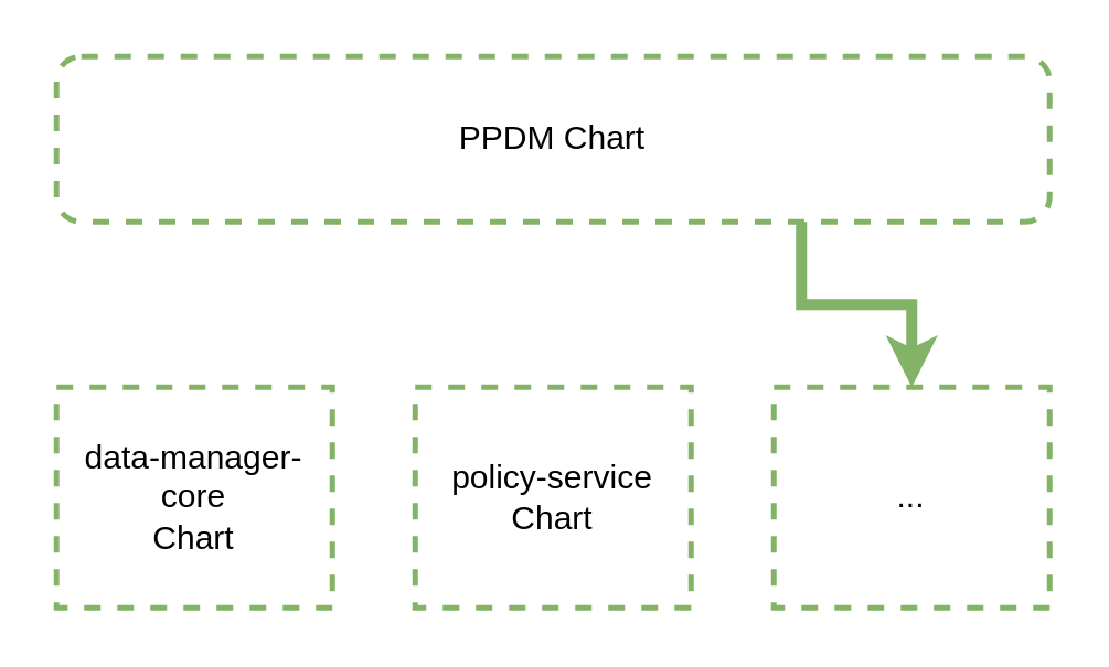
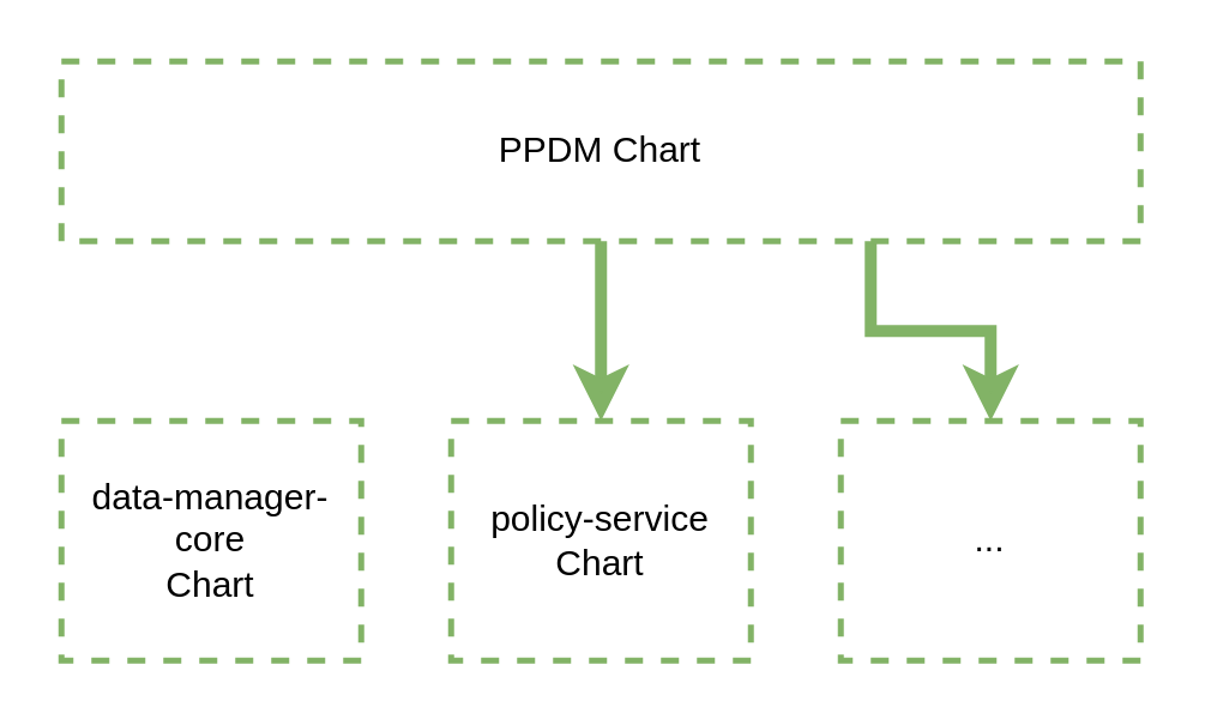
  <mxCell id="0" />
  <mxCell id="1" parent="0" />
+ <mxCell id="2" style="edgeStyle=orthogonalEdgeStyle;rounded=0;orthogonalLoop=1;jettySize=auto;html=1;exitX=0.5;exitY=1;exitDx=0;exitDy=0;entryX=0.5;entryY=0;entryDx=0;entryDy=0;strokeWidth=4;fillColor=#d5e8d4;strokeColor=#82b366;" edge="1" parent="1" source="4" target="6"><mxGeometry relative="1" as="geometry" /></mxCell>
  <mxCell id="3" style="edgeStyle=orthogonalEdgeStyle;rounded=0;orthogonalLoop=1;jettySize=auto;html=1;exitX=0.75;exitY=1;exitDx=0;exitDy=0;fillColor=#d5e8d4;strokeColor=#82b366;strokeWidth=4;" edge="1" parent="1" source="4" target="7"><mxGeometry relative="1" as="geometry" /></mxCell>
- <mxCell id="4" value="PPDM Chart" style="whiteSpace=wrap;html=1;dashed=1;fillColor=none;strokeColor=#82b366;strokeWidth=2;rounded=1;" vertex="1" parent="1"><mxGeometry x="20" y="20" width="360" height="60" as="geometry" /></mxCell>
+ <mxCell id="4" value="PPDM Chart" style="rounded=0;whiteSpace=wrap;html=1;dashed=1;fillColor=none;strokeColor=#82b366;strokeWidth=2;" vertex="1" parent="1"><mxGeometry x="20" y="20" width="360" height="60" as="geometry" /></mxCell>
  <mxCell id="5" value="data-manager-core&lt;br&gt;Chart" style="rounded=0;whiteSpace=wrap;html=1;dashed=1;fillColor=none;strokeColor=#82b366;strokeWidth=2;" vertex="1" parent="1"><mxGeometry x="20" y="140" width="100" height="80" as="geometry" /></mxCell>
  <mxCell id="6" value="policy-service&lt;br&gt;Chart" style="rounded=0;whiteSpace=wrap;html=1;dashed=1;fillColor=none;strokeColor=#82b366;strokeWidth=2;" vertex="1" parent="1"><mxGeometry x="150" y="140" width="100" height="80" as="geometry" /></mxCell>
  <mxCell id="7" value="..." style="rounded=0;whiteSpace=wrap;html=1;dashed=1;fillColor=none;strokeColor=#82b366;strokeWidth=2;" vertex="1" parent="1"><mxGeometry x="280" y="140" width="100" height="80" as="geometry" /></mxCell>
